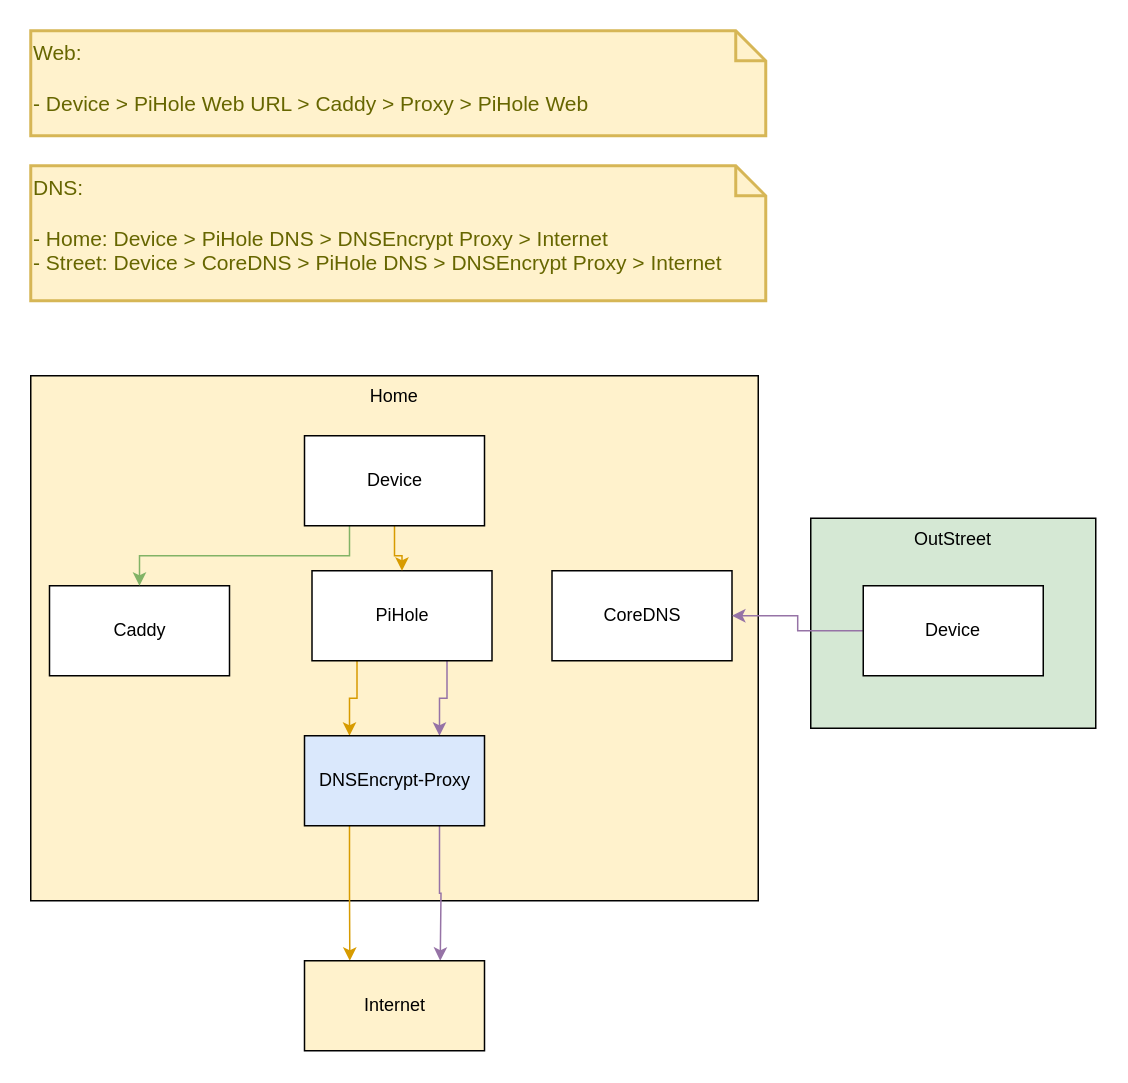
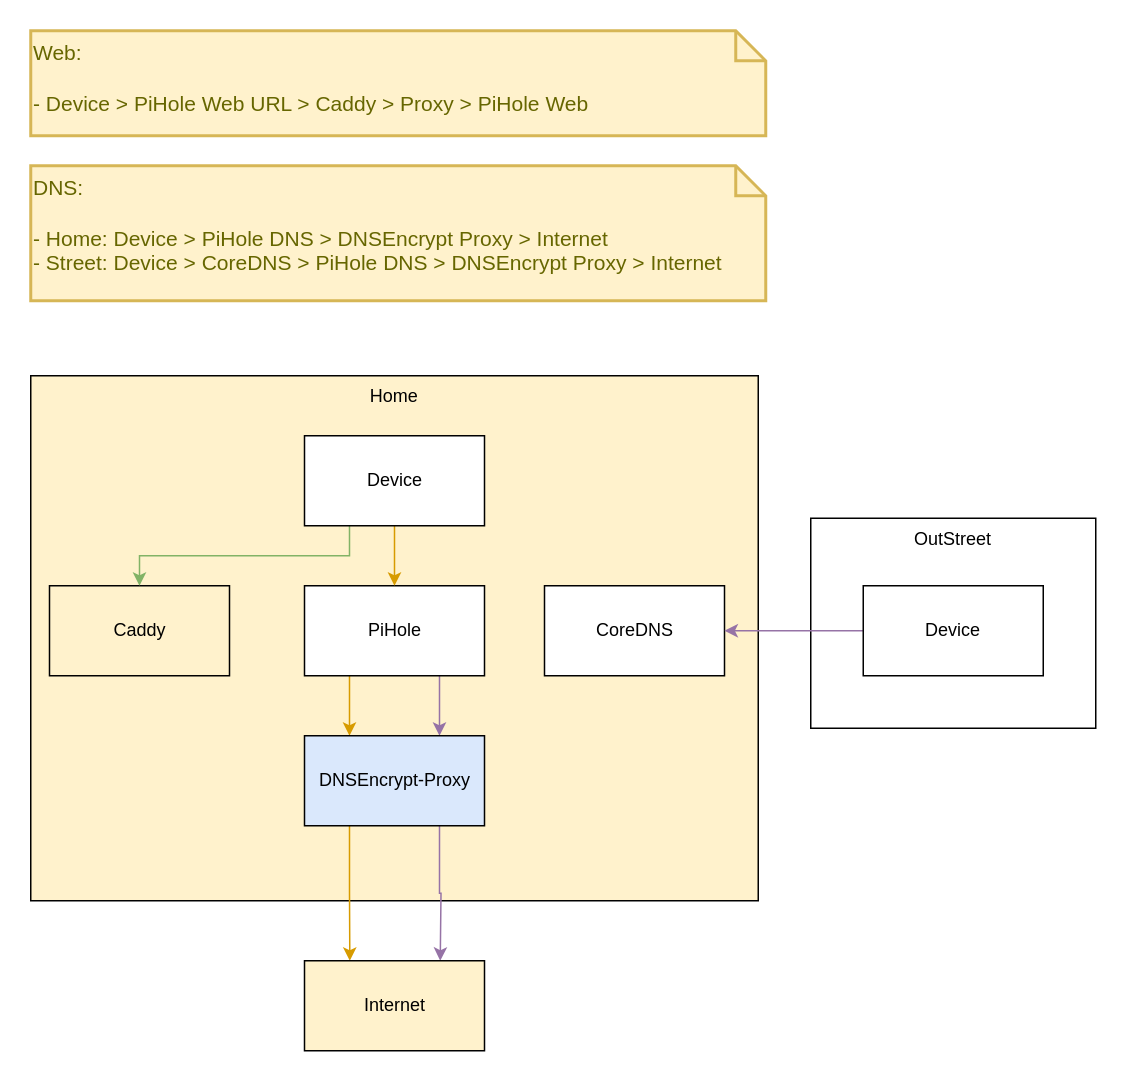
  <mxCell id="0" />
  <mxCell id="1" parent="0" />
  <mxCell id="2" value="&lt;div align=&quot;center&quot;&gt;Home&lt;/div&gt;" style="rounded=0;whiteSpace=wrap;html=1;align=center;verticalAlign=top;fillColor=#fff2cc;" parent="1" vertex="1"><mxGeometry x="20" y="250" width="485" height="350" as="geometry" /></mxCell>
- <mxCell id="3" value="Caddy" style="rounded=0;whiteSpace=wrap;html=1;align=center;" vertex="1" parent="1"><mxGeometry x="32.5" y="390" width="120" height="60" as="geometry" /></mxCell>
+ <mxCell id="3" value="Caddy" style="rounded=0;whiteSpace=wrap;html=1;align=center;fillColor=#fff2cc;" vertex="1" parent="1"><mxGeometry x="32.5" y="390" width="120" height="60" as="geometry" /></mxCell>
  <mxCell id="4" style="edgeStyle=orthogonalEdgeStyle;rounded=0;orthogonalLoop=1;jettySize=auto;html=1;exitX=0.25;exitY=1;exitDx=0;exitDy=0;entryX=0.25;entryY=0;entryDx=0;entryDy=0;startArrow=none;startFill=0;endArrow=classic;endFill=1;fillColor=#ffe6cc;strokeColor=#d79b00;" edge="1" parent="1" source="6" target="9"><mxGeometry relative="1" as="geometry" /></mxCell>
  <mxCell id="5" style="edgeStyle=orthogonalEdgeStyle;rounded=0;orthogonalLoop=1;jettySize=auto;html=1;exitX=0.75;exitY=1;exitDx=0;exitDy=0;entryX=0.75;entryY=0;entryDx=0;entryDy=0;startArrow=none;startFill=0;endArrow=classic;endFill=1;fillColor=#e1d5e7;strokeColor=#9673a6;" edge="1" parent="1" source="6" target="9"><mxGeometry relative="1" as="geometry" /></mxCell>
- <mxCell id="6" value="PiHole" style="rounded=0;whiteSpace=wrap;html=1;align=center;" vertex="1" parent="1"><mxGeometry x="207.5" y="380" width="120" height="60" as="geometry" /></mxCell>
+ <mxCell id="6" value="PiHole" style="rounded=0;whiteSpace=wrap;html=1;align=center;" vertex="1" parent="1"><mxGeometry x="202.5" y="390" width="120" height="60" as="geometry" /></mxCell>
  <mxCell id="7" style="edgeStyle=orthogonalEdgeStyle;rounded=0;orthogonalLoop=1;jettySize=auto;html=1;exitX=0.25;exitY=1;exitDx=0;exitDy=0;startArrow=none;startFill=0;endArrow=classic;endFill=1;fillColor=#ffe6cc;strokeColor=#d79b00;" edge="1" parent="1" source="9"><mxGeometry relative="1" as="geometry"><mxPoint x="232.714" y="640" as="targetPoint" /></mxGeometry></mxCell>
  <mxCell id="8" style="edgeStyle=orthogonalEdgeStyle;rounded=0;orthogonalLoop=1;jettySize=auto;html=1;exitX=0.75;exitY=1;exitDx=0;exitDy=0;startArrow=none;startFill=0;endArrow=classic;endFill=1;fillColor=#e1d5e7;strokeColor=#9673a6;" edge="1" parent="1" source="9"><mxGeometry relative="1" as="geometry"><mxPoint x="293" y="640" as="targetPoint" /></mxGeometry></mxCell>
  <mxCell id="9" value="DNSEncrypt-Proxy" style="rounded=0;whiteSpace=wrap;html=1;align=center;fillColor=#dae8fc;" vertex="1" parent="1"><mxGeometry x="202.5" y="490" width="120" height="60" as="geometry" /></mxCell>
- <mxCell id="10" value="CoreDNS" style="rounded=0;whiteSpace=wrap;html=1;align=center;" vertex="1" parent="1"><mxGeometry x="367.5" y="380" width="120" height="60" as="geometry" /></mxCell>
+ <mxCell id="10" value="CoreDNS" style="rounded=0;whiteSpace=wrap;html=1;align=center;" vertex="1" parent="1"><mxGeometry x="362.5" y="390" width="120" height="60" as="geometry" /></mxCell>
  <mxCell id="11" style="edgeStyle=orthogonalEdgeStyle;rounded=0;orthogonalLoop=1;jettySize=auto;html=1;exitX=0.5;exitY=1;exitDx=0;exitDy=0;startArrow=none;startFill=0;endArrow=classic;endFill=1;fillColor=#ffe6cc;strokeColor=#d79b00;" edge="1" parent="1" source="13" target="6"><mxGeometry relative="1" as="geometry" /></mxCell>
  <mxCell id="12" style="edgeStyle=orthogonalEdgeStyle;rounded=0;orthogonalLoop=1;jettySize=auto;html=1;exitX=0.25;exitY=1;exitDx=0;exitDy=0;entryX=0.5;entryY=0;entryDx=0;entryDy=0;startArrow=none;startFill=0;endArrow=classic;endFill=1;fillColor=#d5e8d4;strokeColor=#82b366;" edge="1" parent="1" source="13" target="3"><mxGeometry relative="1" as="geometry" /></mxCell>
  <mxCell id="13" value="Device" style="rounded=0;whiteSpace=wrap;html=1;align=center;" vertex="1" parent="1"><mxGeometry x="202.5" y="290" width="120" height="60" as="geometry" /></mxCell>
- <mxCell id="14" value="OutStreet" style="rounded=0;whiteSpace=wrap;html=1;align=center;verticalAlign=top;fillColor=#d5e8d4;" vertex="1" parent="1"><mxGeometry x="540" y="345" width="190" height="140" as="geometry" /></mxCell>
+ <mxCell id="14" value="OutStreet" style="rounded=0;whiteSpace=wrap;html=1;align=center;verticalAlign=top;" vertex="1" parent="1"><mxGeometry x="540" y="345" width="190" height="140" as="geometry" /></mxCell>
  <mxCell id="15" style="edgeStyle=orthogonalEdgeStyle;rounded=0;orthogonalLoop=1;jettySize=auto;html=1;exitX=0;exitY=0.5;exitDx=0;exitDy=0;entryX=1;entryY=0.5;entryDx=0;entryDy=0;startArrow=none;startFill=0;endArrow=classic;endFill=1;fillColor=#e1d5e7;strokeColor=#9673a6;" edge="1" parent="1" source="16" target="10"><mxGeometry relative="1" as="geometry" /></mxCell>
  <mxCell id="16" value="Device" style="rounded=0;whiteSpace=wrap;html=1;align=center;" vertex="1" parent="1"><mxGeometry x="575" y="390" width="120" height="60" as="geometry" /></mxCell>
  <mxCell id="17" value="Internet" style="rounded=0;whiteSpace=wrap;html=1;align=center;fillColor=#fff2cc;" vertex="1" parent="1"><mxGeometry x="202.5" y="640" width="120" height="60" as="geometry" /></mxCell>
  <mxCell id="18" value="&lt;div&gt;Web:&lt;/div&gt;&lt;div&gt;&lt;br&gt;&lt;/div&gt;&lt;div&gt;- Device &amp;gt; PiHole Web URL &amp;gt; Caddy &amp;gt; Proxy &amp;gt; PiHole Web&lt;br&gt;&lt;/div&gt;" style="shape=note;strokeWidth=2;fontSize=14;size=20;whiteSpace=wrap;html=1;fillColor=#fff2cc;strokeColor=#d6b656;fontColor=#666600;align=left;verticalAlign=top;" vertex="1" parent="1"><mxGeometry x="20" y="20" width="490" height="70" as="geometry" /></mxCell>
  <mxCell id="19" value="&lt;div&gt;DNS:&lt;/div&gt;&lt;div&gt;&lt;br&gt;&lt;/div&gt;&lt;div&gt;- Home: Device &amp;gt; PiHole DNS &amp;gt; DNSEncrypt Proxy &amp;gt; Internet&lt;/div&gt;&lt;div&gt;- Street: Device &amp;gt; CoreDNS &amp;gt; PiHole DNS &amp;gt; DNSEncrypt Proxy &amp;gt; Internet&lt;br&gt;&lt;/div&gt;" style="shape=note;strokeWidth=2;fontSize=14;size=20;whiteSpace=wrap;html=1;fillColor=#fff2cc;strokeColor=#d6b656;fontColor=#666600;align=left;verticalAlign=top;" vertex="1" parent="1"><mxGeometry x="20" y="110" width="490" height="90" as="geometry" /></mxCell>
